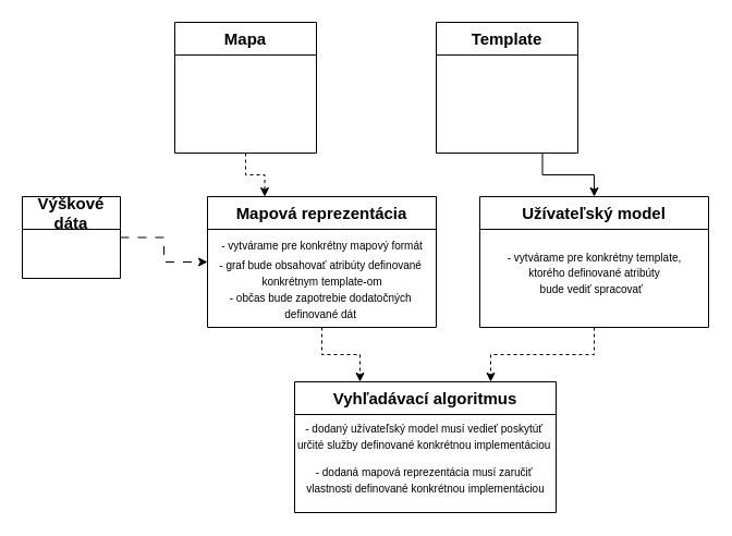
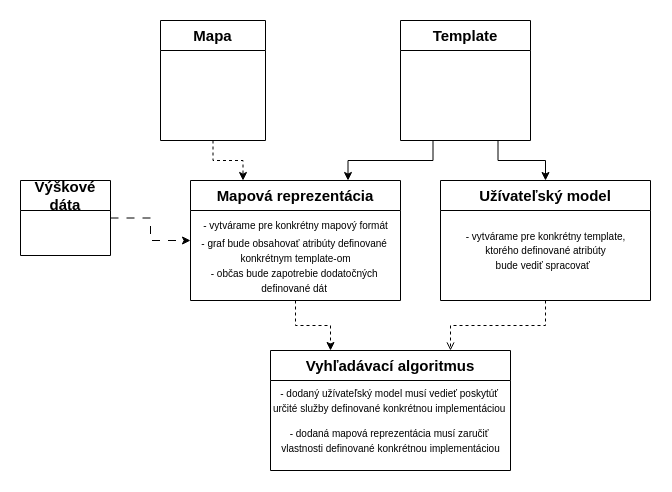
  <mxCell id="0" />
  <mxCell id="1" parent="0" />
+ <mxCell id="2" style="edgeStyle=orthogonalEdgeStyle;rounded=0;orthogonalLoop=1;jettySize=auto;html=1;exitX=0.25;exitY=1;exitDx=0;exitDy=0;entryX=0.75;entryY=0;entryDx=0;entryDy=0;" edge="1" parent="1" source="4" target="8"><mxGeometry relative="1" as="geometry" /></mxCell>
  <mxCell id="3" style="edgeStyle=orthogonalEdgeStyle;rounded=0;orthogonalLoop=1;jettySize=auto;html=1;exitX=0.75;exitY=1;exitDx=0;exitDy=0;entryX=0.5;entryY=0;entryDx=0;entryDy=0;" edge="1" parent="1" source="4" target="15"><mxGeometry relative="1" as="geometry" /></mxCell>
  <mxCell id="4" value="&lt;font style=&quot;font-size: 15px;&quot;&gt;Template&lt;/font&gt;" style="swimlane;whiteSpace=wrap;html=1;startSize=30;" vertex="1" parent="1"><mxGeometry x="400" y="20" width="130" height="120" as="geometry" /></mxCell>
  <mxCell id="5" style="edgeStyle=orthogonalEdgeStyle;rounded=0;orthogonalLoop=1;jettySize=auto;html=1;exitX=0.5;exitY=1;exitDx=0;exitDy=0;entryX=0.25;entryY=0;entryDx=0;entryDy=0;dashed=1;" edge="1" parent="1" source="6" target="8"><mxGeometry relative="1" as="geometry" /></mxCell>
- <mxCell id="6" value="&lt;span style=&quot;font-size: 15px;&quot;&gt;Mapa&lt;/span&gt;" style="swimlane;whiteSpace=wrap;html=1;startSize=30;" vertex="1" parent="1"><mxGeometry x="160" y="20" width="130" height="120" as="geometry" /></mxCell>
+ <mxCell id="6" value="&lt;span style=&quot;font-size: 15px;&quot;&gt;Mapa&lt;/span&gt;" style="swimlane;whiteSpace=wrap;html=1;startSize=30;" vertex="1" parent="1"><mxGeometry x="160" y="20" width="105" height="120" as="geometry" /></mxCell>
  <mxCell id="7" style="edgeStyle=orthogonalEdgeStyle;rounded=0;orthogonalLoop=1;jettySize=auto;html=1;entryX=0.25;entryY=0;entryDx=0;entryDy=0;dashed=1;exitX=0.5;exitY=1;exitDx=0;exitDy=0;" edge="1" parent="1" source="8" target="17"><mxGeometry relative="1" as="geometry"><mxPoint x="360" y="510" as="sourcePoint" /></mxGeometry></mxCell>
  <mxCell id="8" value="&lt;font style=&quot;font-size: 15px;&quot;&gt;Mapová reprezentácia&lt;/font&gt;" style="swimlane;whiteSpace=wrap;html=1;startSize=30;" vertex="1" parent="1"><mxGeometry x="190" y="180" width="210" height="120" as="geometry" /></mxCell>
  <mxCell id="9" value="&lt;font style=&quot;font-size: 10px;&quot;&gt;- vytvárame pre konkrétny mapový formát&lt;/font&gt;" style="text;html=1;align=center;verticalAlign=middle;resizable=0;points=[];autosize=1;strokeColor=none;fillColor=none;" vertex="1" parent="8"><mxGeometry y="30" width="210" height="30" as="geometry" /></mxCell>
  <mxCell id="10" value="&lt;font style=&quot;font-size: 10px;&quot;&gt;- graf bude obsahovať atribúty definované&amp;nbsp;&lt;/font&gt;&lt;div&gt;&lt;font style=&quot;font-size: 10px;&quot;&gt;konkrétnym template-om&lt;/font&gt;&lt;/div&gt;" style="text;html=1;align=center;verticalAlign=middle;resizable=0;points=[];autosize=1;strokeColor=none;fillColor=none;" vertex="1" parent="8"><mxGeometry y="50" width="210" height="40" as="geometry" /></mxCell>
  <mxCell id="11" value="&lt;span style=&quot;font-size: 10px;&quot;&gt;- občas bude zapotrebie dodatočných&amp;nbsp;&lt;/span&gt;&lt;div&gt;&lt;span style=&quot;font-size: 10px;&quot;&gt;definované dát&amp;nbsp;&lt;/span&gt;&lt;/div&gt;" style="text;html=1;align=center;verticalAlign=middle;resizable=0;points=[];autosize=1;strokeColor=none;fillColor=none;" vertex="1" parent="8"><mxGeometry x="10" y="80" width="190" height="40" as="geometry" /></mxCell>
  <mxCell id="12" style="edgeStyle=orthogonalEdgeStyle;rounded=0;orthogonalLoop=1;jettySize=auto;html=1;exitX=1;exitY=0.5;exitDx=0;exitDy=0;dashed=1;dashPattern=8 8;entryX=0;entryY=0.5;entryDx=0;entryDy=0;" edge="1" parent="1" source="13" target="8"><mxGeometry relative="1" as="geometry"><mxPoint x="210" y="340" as="targetPoint" /></mxGeometry></mxCell>
  <mxCell id="13" value="&lt;font style=&quot;font-size: 15px;&quot;&gt;Výškové dáta&lt;/font&gt;" style="swimlane;whiteSpace=wrap;html=1;startSize=30;" vertex="1" parent="1"><mxGeometry x="20" y="180" width="90" height="75" as="geometry" /></mxCell>
- <mxCell id="14" style="edgeStyle=orthogonalEdgeStyle;rounded=0;orthogonalLoop=1;jettySize=auto;html=1;exitX=0.5;exitY=1;exitDx=0;exitDy=0;entryX=0.75;entryY=0;entryDx=0;entryDy=0;dashed=1;" edge="1" parent="1" source="15" target="17"><mxGeometry relative="1" as="geometry" /></mxCell>
+ <mxCell id="14" style="edgeStyle=orthogonalEdgeStyle;rounded=0;orthogonalLoop=1;jettySize=auto;html=1;exitX=0.5;exitY=1;exitDx=0;exitDy=0;entryX=0.75;entryY=0;entryDx=0;entryDy=0;dashed=1;endArrow=open;" edge="1" parent="1" source="15" target="17"><mxGeometry relative="1" as="geometry" /></mxCell>
  <mxCell id="15" value="&lt;font style=&quot;font-size: 15px;&quot;&gt;Užívateľský model&lt;/font&gt;" style="swimlane;whiteSpace=wrap;html=1;startSize=30;" vertex="1" parent="1"><mxGeometry x="440" y="180" width="210" height="120" as="geometry" /></mxCell>
  <mxCell id="16" value="&lt;font style=&quot;font-size: 10px;&quot;&gt;- vytvárame pre konkrétny template,&lt;/font&gt;&lt;div&gt;&lt;font style=&quot;font-size: 10px;&quot;&gt;&amp;nbsp;ktorého definované atribúty&amp;nbsp;&lt;/font&gt;&lt;/div&gt;&lt;div&gt;&lt;font style=&quot;font-size: 10px;&quot;&gt;bude vediť spracovať&amp;nbsp;&amp;nbsp;&lt;/font&gt;&lt;/div&gt;" style="text;html=1;align=center;verticalAlign=middle;resizable=0;points=[];autosize=1;strokeColor=none;fillColor=none;" vertex="1" parent="15"><mxGeometry x="15" y="40" width="180" height="60" as="geometry" /></mxCell>
  <mxCell id="17" value="&lt;font style=&quot;font-size: 15px;&quot;&gt;Vyhľadávací algoritmus&lt;/font&gt;" style="swimlane;whiteSpace=wrap;html=1;startSize=30;" vertex="1" parent="1"><mxGeometry x="270" y="350" width="240" height="120" as="geometry" /></mxCell>
  <mxCell id="18" value="&lt;span style=&quot;font-size: 10px;&quot;&gt;- dodaný užívateľský model musí vedieť&amp;nbsp;&lt;/span&gt;&lt;span style=&quot;font-size: 10px; background-color: initial;&quot;&gt;poskytúť&amp;nbsp;&lt;/span&gt;&lt;div&gt;&lt;span style=&quot;font-size: 10px; background-color: initial;&quot;&gt;určité služby definované&amp;nbsp;&lt;/span&gt;&lt;span style=&quot;font-size: 10px; background-color: initial;&quot;&gt;konkrétnou implementáciou&amp;nbsp;&lt;/span&gt;&lt;/div&gt;" style="text;html=1;align=center;verticalAlign=middle;resizable=0;points=[];autosize=1;strokeColor=none;fillColor=none;" vertex="1" parent="17"><mxGeometry x="-10" y="30" width="260" height="40" as="geometry" /></mxCell>
  <mxCell id="19" value="&lt;font style=&quot;font-size: 10px;&quot;&gt;- dodaná mapová reprezentácia musí zaručiť&amp;nbsp;&lt;/font&gt;&lt;div&gt;&lt;font style=&quot;font-size: 10px;&quot;&gt;vlastnosti&amp;nbsp;&lt;/font&gt;&lt;span style=&quot;font-size: 10px; background-color: initial;&quot;&gt;definované konkrétnou implementáciou&lt;/span&gt;&lt;/div&gt;" style="text;html=1;align=center;verticalAlign=middle;resizable=0;points=[];autosize=1;strokeColor=none;fillColor=none;" vertex="1" parent="17"><mxGeometry y="70" width="240" height="40" as="geometry" /></mxCell>
